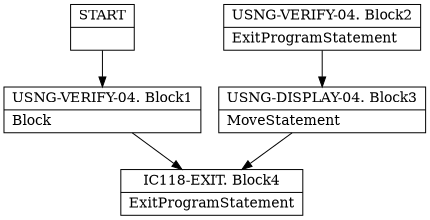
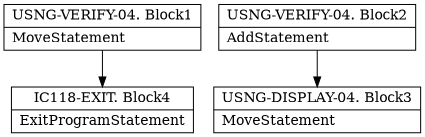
  digraph {
    node [shape=record]
    edge [arrowtail=empty]
-   n1 [label="{START|}"]
-   n2 [label="{USNG-VERIFY-04. Block1|Block\l}"]
+   n2 [label="{USNG-VERIFY-04. Block1|MoveStatement\l}"]
    n3 [label="{IC118-EXIT. Block4|ExitProgramStatement\l}"]
-   n4 [label="{USNG-VERIFY-04. Block2|ExitProgramStatement\l}"]
+   n4 [label="{USNG-VERIFY-04. Block2|AddStatement\l}"]
    n5 [label="{USNG-DISPLAY-04. Block3|MoveStatement\l}"]
-   n1 -> n2
    n2 -> n3
    n4 -> n5
-   n5 -> n3
  }
